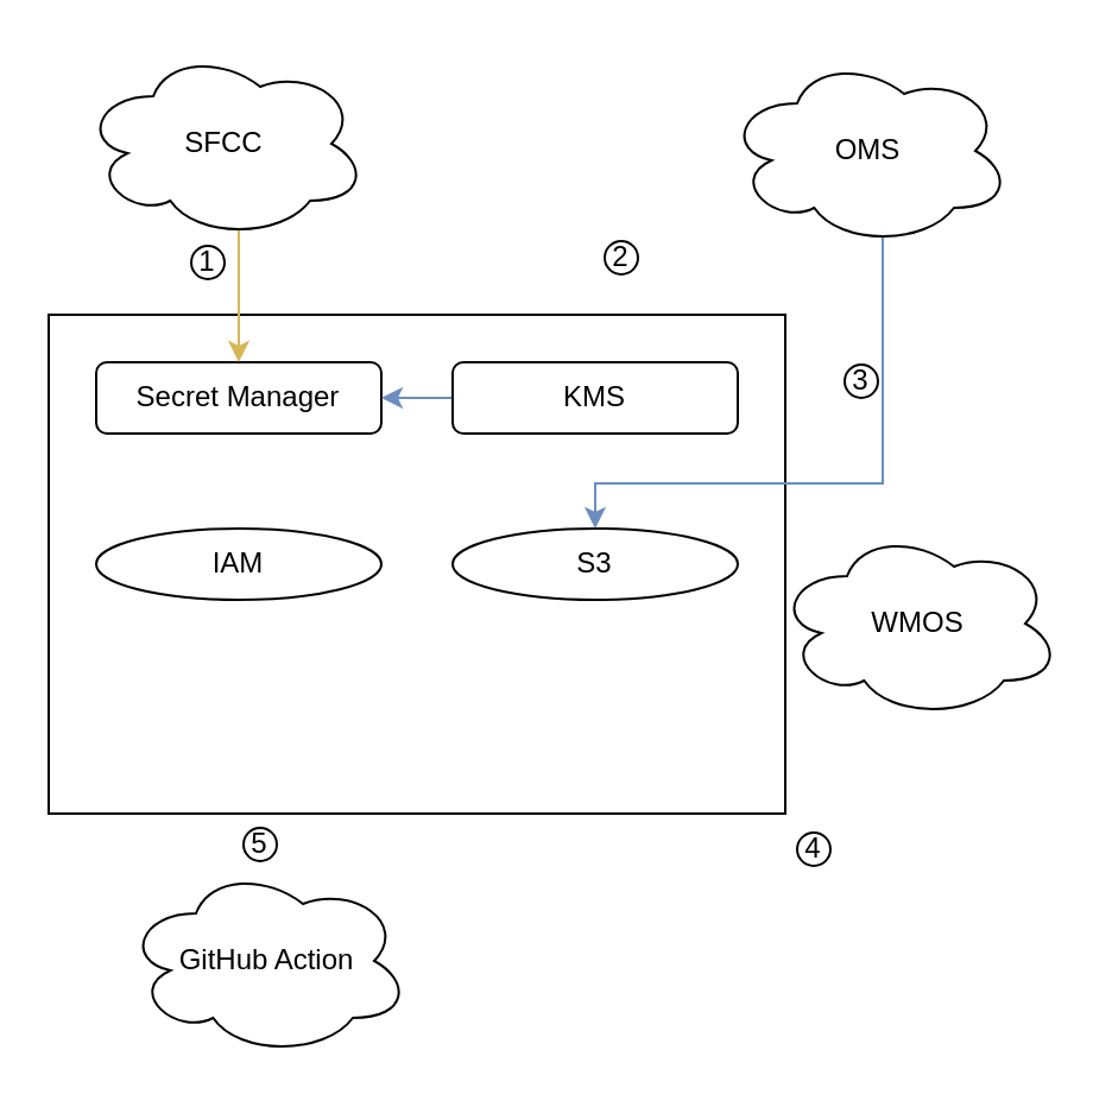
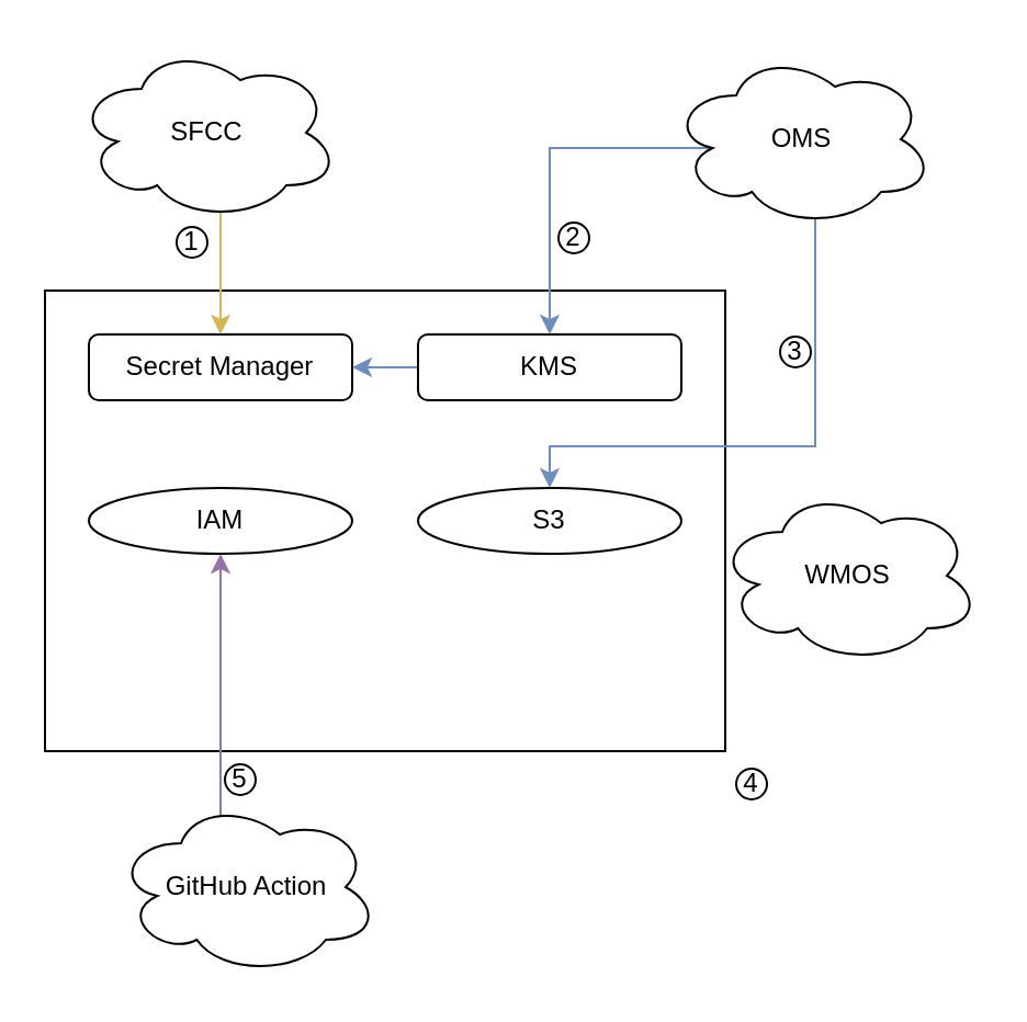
  <mxCell id="0" />
  <mxCell id="1" parent="0" />
  <mxCell id="2" value="" style="rounded=0;whiteSpace=wrap;html=1;fillColor=none;" vertex="1" parent="1"><mxGeometry x="20" y="132" width="310" height="210" as="geometry" /></mxCell>
  <mxCell id="3" value="Secret Manager" style="rounded=1;whiteSpace=wrap;html=1;fillColor=none;" vertex="1" parent="1"><mxGeometry x="40" y="152" width="120" height="30" as="geometry" /></mxCell>
  <mxCell id="4" style="edgeStyle=orthogonalEdgeStyle;rounded=0;orthogonalLoop=1;jettySize=auto;html=1;exitX=0;exitY=0.5;exitDx=0;exitDy=0;entryX=1;entryY=0.5;entryDx=0;entryDy=0;fillColor=#dae8fc;strokeColor=#6c8ebf;" edge="1" parent="1" source="5" target="3"><mxGeometry relative="1" as="geometry" /></mxCell>
  <mxCell id="5" value="KMS" style="rounded=1;whiteSpace=wrap;html=1;fillColor=none;" vertex="1" parent="1"><mxGeometry x="190" y="152" width="120" height="30" as="geometry" /></mxCell>
  <mxCell id="6" value="IAM" style="ellipse;whiteSpace=wrap;html=1;fillColor=none;" vertex="1" parent="1"><mxGeometry x="40" y="222" width="120" height="30" as="geometry" /></mxCell>
  <mxCell id="7" value="S3" style="ellipse;whiteSpace=wrap;html=1;fillColor=none;" vertex="1" parent="1"><mxGeometry x="190" y="222" width="120" height="30" as="geometry" /></mxCell>
  <mxCell id="8" style="edgeStyle=orthogonalEdgeStyle;rounded=0;orthogonalLoop=1;jettySize=auto;html=1;exitX=0.55;exitY=0.95;exitDx=0;exitDy=0;exitPerimeter=0;entryX=0.5;entryY=0;entryDx=0;entryDy=0;fillColor=#fff2cc;strokeColor=#d6b656;" edge="1" parent="1" source="9" target="3"><mxGeometry relative="1" as="geometry" /></mxCell>
  <mxCell id="9" value="SFCC" style="ellipse;shape=cloud;whiteSpace=wrap;html=1;fillColor=none;" vertex="1" parent="1"><mxGeometry x="34" y="20" width="120" height="80" as="geometry" /></mxCell>
+ <mxCell id="10" style="edgeStyle=orthogonalEdgeStyle;rounded=0;orthogonalLoop=1;jettySize=auto;html=1;exitX=0.16;exitY=0.55;exitDx=0;exitDy=0;exitPerimeter=0;fillColor=#dae8fc;strokeColor=#6c8ebf;" edge="1" parent="1" source="12" target="5"><mxGeometry relative="1" as="geometry"><Array as="points"><mxPoint x="250" y="67" /></Array></mxGeometry></mxCell>
  <mxCell id="11" style="edgeStyle=orthogonalEdgeStyle;rounded=0;orthogonalLoop=1;jettySize=auto;html=1;exitX=0.55;exitY=0.95;exitDx=0;exitDy=0;exitPerimeter=0;entryX=0.5;entryY=0;entryDx=0;entryDy=0;fillColor=#dae8fc;strokeColor=#6c8ebf;" edge="1" parent="1" source="12" target="7"><mxGeometry relative="1" as="geometry"><Array as="points"><mxPoint x="371" y="203" /><mxPoint x="250" y="203" /></Array></mxGeometry></mxCell>
  <mxCell id="12" value="OMS" style="ellipse;shape=cloud;whiteSpace=wrap;html=1;fillColor=none;" vertex="1" parent="1"><mxGeometry x="305" y="23" width="120" height="80" as="geometry" /></mxCell>
  <mxCell id="13" value="WMOS" style="ellipse;shape=cloud;whiteSpace=wrap;html=1;fillColor=none;" vertex="1" parent="1"><mxGeometry x="326" y="222" width="120" height="80" as="geometry" /></mxCell>
+ <mxCell id="14" style="edgeStyle=orthogonalEdgeStyle;rounded=0;orthogonalLoop=1;jettySize=auto;html=1;exitX=0.4;exitY=0.1;exitDx=0;exitDy=0;exitPerimeter=0;entryX=0.5;entryY=1;entryDx=0;entryDy=0;fillColor=#e1d5e7;strokeColor=#9673a6;" edge="1" parent="1" source="15" target="6"><mxGeometry relative="1" as="geometry" /></mxCell>
  <mxCell id="15" value="GitHub Action" style="ellipse;shape=cloud;whiteSpace=wrap;html=1;fillColor=none;" vertex="1" parent="1"><mxGeometry x="52" y="364" width="120" height="80" as="geometry" /></mxCell>
  <mxCell id="16" value="1" style="ellipse;whiteSpace=wrap;html=1;aspect=fixed;fillColor=none;" vertex="1" parent="1"><mxGeometry x="80" y="103" width="14" height="14" as="geometry" /></mxCell>
  <mxCell id="17" value="2" style="ellipse;whiteSpace=wrap;html=1;aspect=fixed;fillColor=none;" vertex="1" parent="1"><mxGeometry x="254" y="101" width="14" height="14" as="geometry" /></mxCell>
  <mxCell id="18" value="3" style="ellipse;whiteSpace=wrap;html=1;aspect=fixed;fillColor=none;" vertex="1" parent="1"><mxGeometry x="355" y="153" width="14" height="14" as="geometry" /></mxCell>
  <mxCell id="19" value="4" style="ellipse;whiteSpace=wrap;html=1;aspect=fixed;fillColor=none;" vertex="1" parent="1"><mxGeometry x="335" y="350" width="14" height="14" as="geometry" /></mxCell>
  <mxCell id="20" value="5" style="ellipse;whiteSpace=wrap;html=1;aspect=fixed;fillColor=none;" vertex="1" parent="1"><mxGeometry x="102" y="348" width="14" height="14" as="geometry" /></mxCell>
